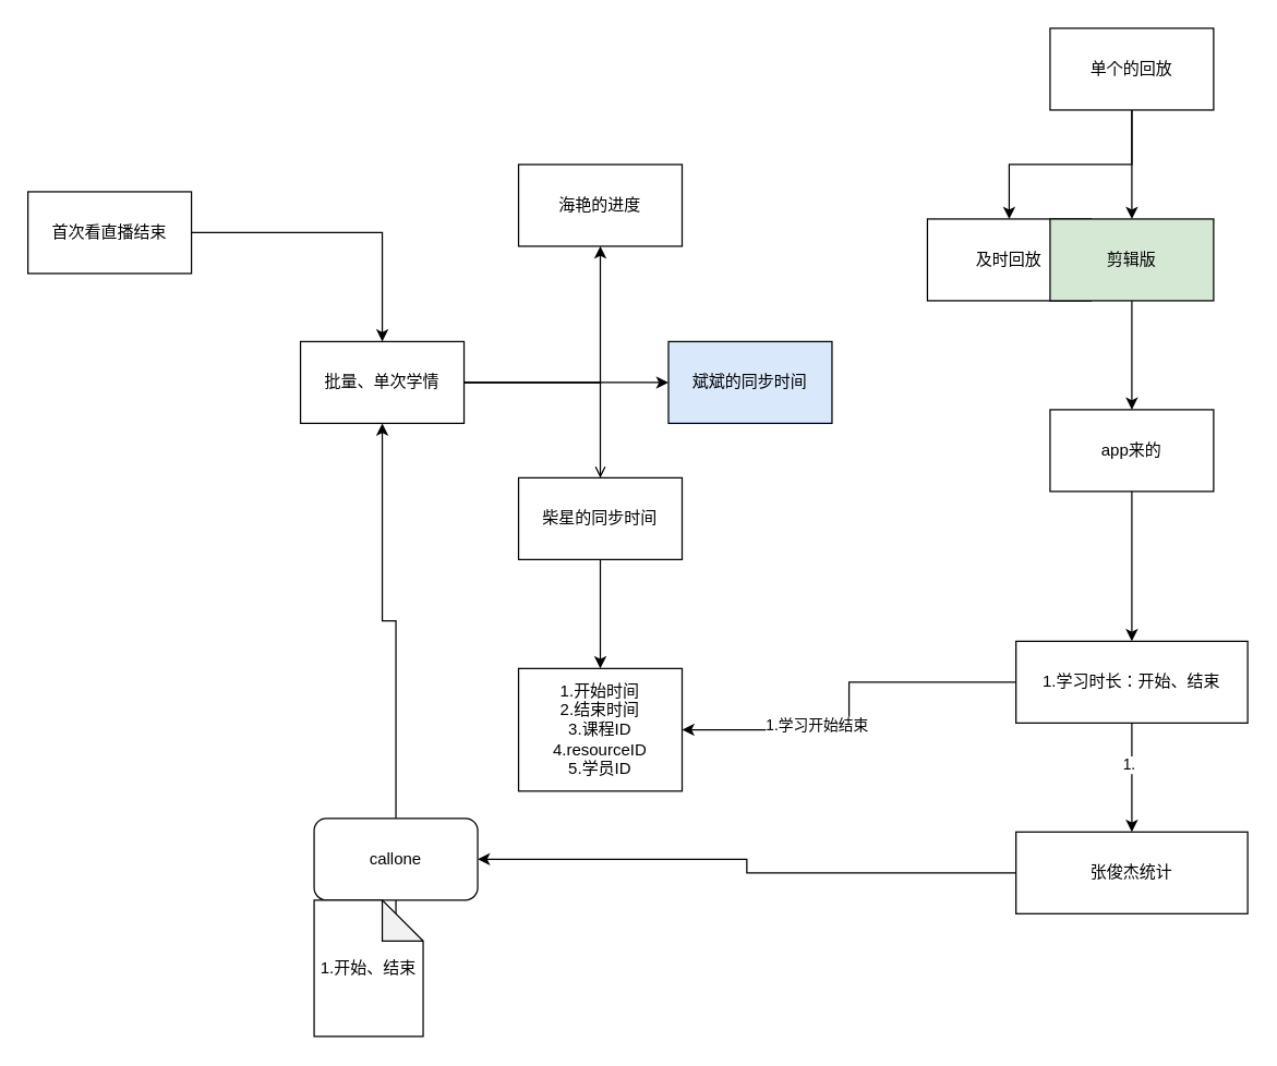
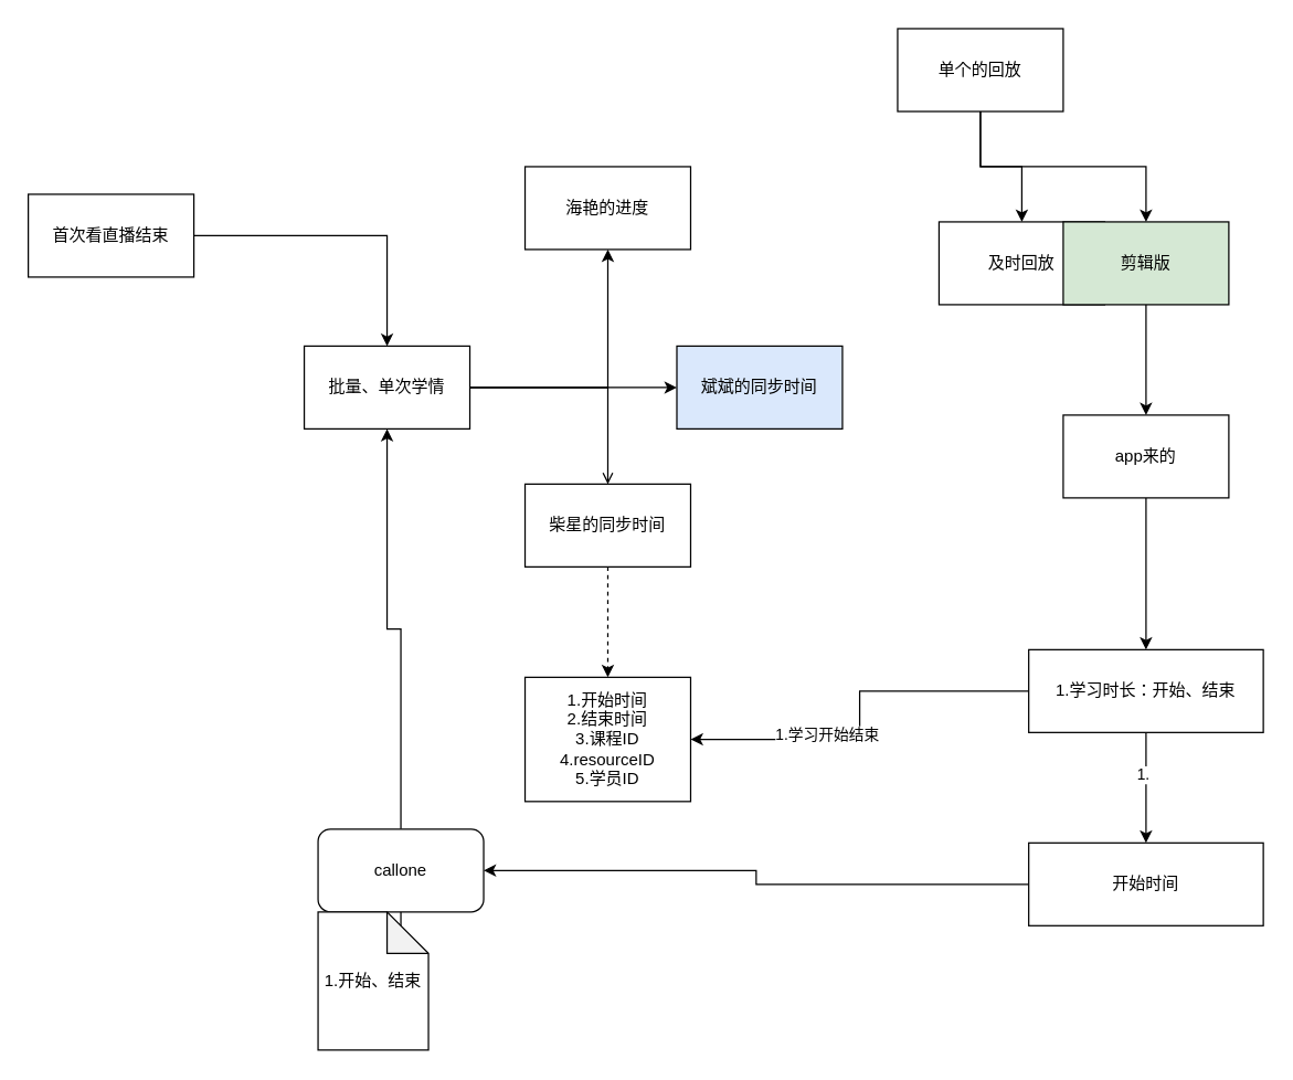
  <mxCell id="0" />
  <mxCell id="1" parent="0" />
  <mxCell id="2" value="" style="edgeStyle=orthogonalEdgeStyle;rounded=0;orthogonalLoop=1;jettySize=auto;html=1;" edge="1" parent="1" source="5" target="8"><mxGeometry relative="1" as="geometry" /></mxCell>
  <mxCell id="3" value="" style="edgeStyle=orthogonalEdgeStyle;rounded=0;orthogonalLoop=1;jettySize=auto;html=1;" edge="1" parent="1" source="5" target="9"><mxGeometry relative="1" as="geometry" /></mxCell>
  <mxCell id="4" value="" style="edgeStyle=orthogonalEdgeStyle;rounded=0;orthogonalLoop=1;jettySize=auto;html=1;endArrow=open;" edge="1" parent="1" source="5" target="11"><mxGeometry relative="1" as="geometry" /></mxCell>
  <mxCell id="5" value="&lt;span&gt;批量、单次学情&lt;/span&gt;" style="rounded=0;whiteSpace=wrap;html=1;" vertex="1" parent="1"><mxGeometry x="220" y="250" width="120" height="60" as="geometry" /></mxCell>
  <mxCell id="6" style="edgeStyle=orthogonalEdgeStyle;rounded=0;orthogonalLoop=1;jettySize=auto;html=1;entryX=0.5;entryY=0;entryDx=0;entryDy=0;" edge="1" parent="1" source="7" target="5"><mxGeometry relative="1" as="geometry" /></mxCell>
  <mxCell id="7" value="首次看直播结束" style="rounded=0;whiteSpace=wrap;html=1;" vertex="1" parent="1"><mxGeometry x="20" y="140" width="120" height="60" as="geometry" /></mxCell>
  <mxCell id="8" value="海艳的进度" style="rounded=0;whiteSpace=wrap;html=1;" vertex="1" parent="1"><mxGeometry x="380" y="120" width="120" height="60" as="geometry" /></mxCell>
  <mxCell id="9" value="斌斌的同步时间" style="rounded=0;whiteSpace=wrap;html=1;fillColor=#dae8fc;" vertex="1" parent="1"><mxGeometry x="490" y="250" width="120" height="60" as="geometry" /></mxCell>
- <mxCell id="10" value="" style="edgeStyle=orthogonalEdgeStyle;rounded=0;orthogonalLoop=1;jettySize=auto;html=1;" edge="1" parent="1" source="11" target="18"><mxGeometry relative="1" as="geometry" /></mxCell>
+ <mxCell id="10" value="" style="edgeStyle=orthogonalEdgeStyle;rounded=0;orthogonalLoop=1;jettySize=auto;html=1;dashed=1;" edge="1" parent="1" source="11" target="18"><mxGeometry relative="1" as="geometry" /></mxCell>
  <mxCell id="11" value="柴星的同步时间" style="rounded=0;whiteSpace=wrap;html=1;" vertex="1" parent="1"><mxGeometry x="380" y="350" width="120" height="60" as="geometry" /></mxCell>
  <mxCell id="12" value="" style="edgeStyle=orthogonalEdgeStyle;rounded=0;orthogonalLoop=1;jettySize=auto;html=1;" edge="1" parent="1" source="14" target="15"><mxGeometry relative="1" as="geometry" /></mxCell>
  <mxCell id="13" value="" style="edgeStyle=orthogonalEdgeStyle;rounded=0;orthogonalLoop=1;jettySize=auto;html=1;" edge="1" parent="1" source="14" target="17"><mxGeometry relative="1" as="geometry" /></mxCell>
- <mxCell id="14" value="单个的回放" style="rounded=0;whiteSpace=wrap;html=1;" vertex="1" parent="1"><mxGeometry x="770" y="20" width="120" height="60" as="geometry" /></mxCell>
+ <mxCell id="14" value="单个的回放" style="rounded=0;whiteSpace=wrap;html=1;" vertex="1" parent="1"><mxGeometry x="650" y="20" width="120" height="60" as="geometry" /></mxCell>
  <mxCell id="15" value="及时回放" style="rounded=0;whiteSpace=wrap;html=1;" vertex="1" parent="1"><mxGeometry x="680" y="160" width="120" height="60" as="geometry" /></mxCell>
  <mxCell id="16" value="" style="edgeStyle=orthogonalEdgeStyle;rounded=0;orthogonalLoop=1;jettySize=auto;html=1;" edge="1" parent="1" source="17" target="20"><mxGeometry relative="1" as="geometry" /></mxCell>
  <mxCell id="17" value="剪辑版" style="rounded=0;whiteSpace=wrap;html=1;fillColor=#d5e8d4;" vertex="1" parent="1"><mxGeometry x="770" y="160" width="120" height="60" as="geometry" /></mxCell>
  <mxCell id="18" value="1.开始时间&lt;br&gt;2.结束时间&lt;br&gt;3.课程ID&lt;br&gt;4.resourceID&lt;br&gt;5.学员ID" style="rounded=0;whiteSpace=wrap;html=1;" vertex="1" parent="1"><mxGeometry x="380" y="490" width="120" height="90" as="geometry" /></mxCell>
  <mxCell id="19" value="" style="edgeStyle=orthogonalEdgeStyle;rounded=0;orthogonalLoop=1;jettySize=auto;html=1;" edge="1" parent="1" source="20" target="25"><mxGeometry relative="1" as="geometry" /></mxCell>
  <mxCell id="20" value="app来的" style="rounded=0;whiteSpace=wrap;html=1;" vertex="1" parent="1"><mxGeometry x="770" y="300" width="120" height="60" as="geometry" /></mxCell>
  <mxCell id="21" style="edgeStyle=orthogonalEdgeStyle;rounded=0;orthogonalLoop=1;jettySize=auto;html=1;entryX=1;entryY=0.5;entryDx=0;entryDy=0;" edge="1" parent="1" source="25" target="18"><mxGeometry relative="1" as="geometry" /></mxCell>
  <mxCell id="22" value="1.学习开始结束" style="edgeLabel;html=1;align=center;verticalAlign=middle;resizable=0;points=[];" vertex="1" connectable="0" parent="21"><mxGeometry x="0.3" y="-4" relative="1" as="geometry"><mxPoint as="offset" /></mxGeometry></mxCell>
  <mxCell id="23" value="" style="edgeStyle=orthogonalEdgeStyle;rounded=0;orthogonalLoop=1;jettySize=auto;html=1;" edge="1" parent="1" source="25" target="27"><mxGeometry relative="1" as="geometry" /></mxCell>
  <mxCell id="24" value="1." style="edgeLabel;html=1;align=center;verticalAlign=middle;resizable=0;points=[];" vertex="1" connectable="0" parent="23"><mxGeometry x="-0.25" y="-3" relative="1" as="geometry"><mxPoint as="offset" /></mxGeometry></mxCell>
  <mxCell id="25" value="1.学习时长：开始、结束&lt;br&gt;" style="rounded=0;whiteSpace=wrap;html=1;" vertex="1" parent="1"><mxGeometry x="745" y="470" width="170" height="60" as="geometry" /></mxCell>
  <mxCell id="26" style="edgeStyle=orthogonalEdgeStyle;rounded=0;orthogonalLoop=1;jettySize=auto;html=1;entryX=1;entryY=0.5;entryDx=0;entryDy=0;" edge="1" parent="1" source="27" target="30"><mxGeometry relative="1" as="geometry" /></mxCell>
- <mxCell id="27" value="张俊杰统计" style="rounded=0;whiteSpace=wrap;html=1;" vertex="1" parent="1"><mxGeometry x="745" y="610" width="170" height="60" as="geometry" /></mxCell>
+ <mxCell id="27" value="开始时间" style="rounded=0;whiteSpace=wrap;html=1;" vertex="1" parent="1"><mxGeometry x="745" y="610" width="170" height="60" as="geometry" /></mxCell>
  <mxCell id="28" value="" style="edgeStyle=orthogonalEdgeStyle;rounded=0;orthogonalLoop=1;jettySize=auto;html=1;" edge="1" parent="1" source="30" target="31"><mxGeometry relative="1" as="geometry" /></mxCell>
  <mxCell id="29" style="edgeStyle=orthogonalEdgeStyle;rounded=0;orthogonalLoop=1;jettySize=auto;html=1;" edge="1" parent="1" source="30" target="5"><mxGeometry relative="1" as="geometry" /></mxCell>
  <mxCell id="30" value="callone" style="rounded=1;whiteSpace=wrap;html=1;" vertex="1" parent="1"><mxGeometry x="230" y="600" width="120" height="60" as="geometry" /></mxCell>
  <mxCell id="31" value="1.开始、结束" style="shape=note;whiteSpace=wrap;html=1;backgroundOutline=1;darkOpacity=0.05;rounded=1;" vertex="1" parent="1"><mxGeometry x="230" y="660" width="80" height="100" as="geometry" /></mxCell>
